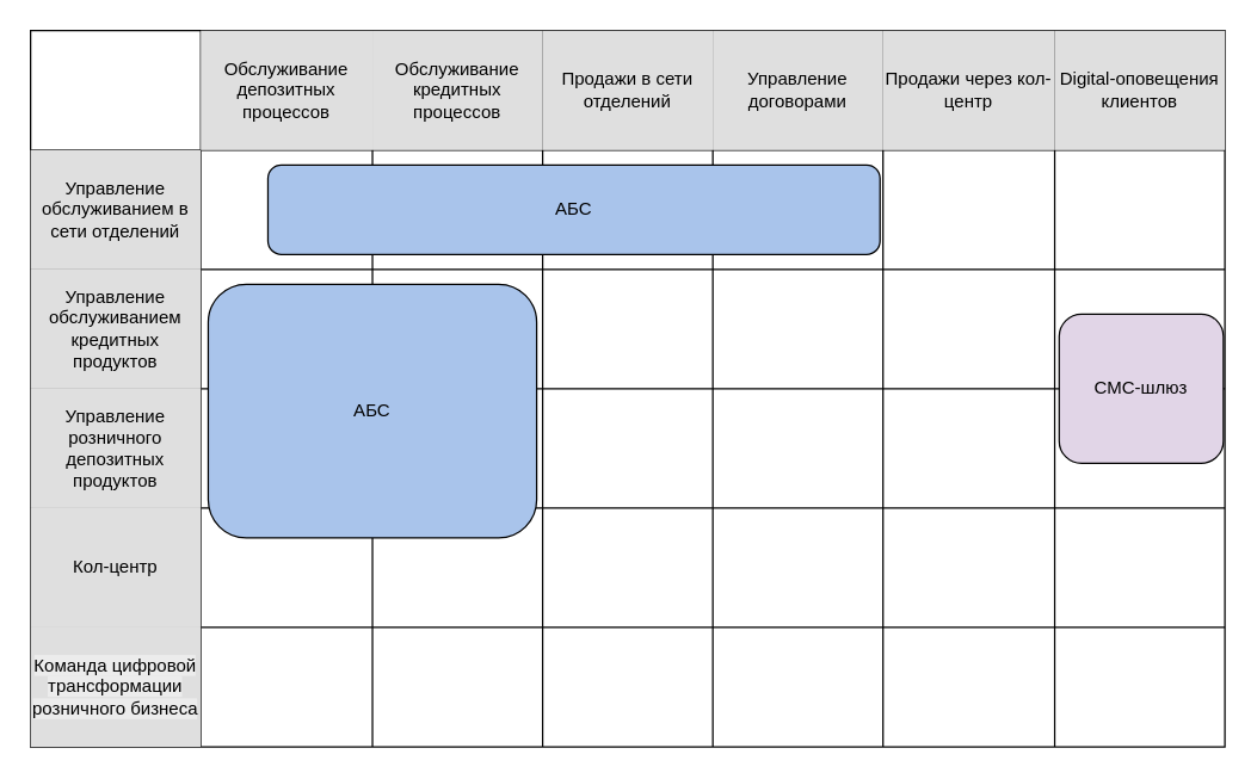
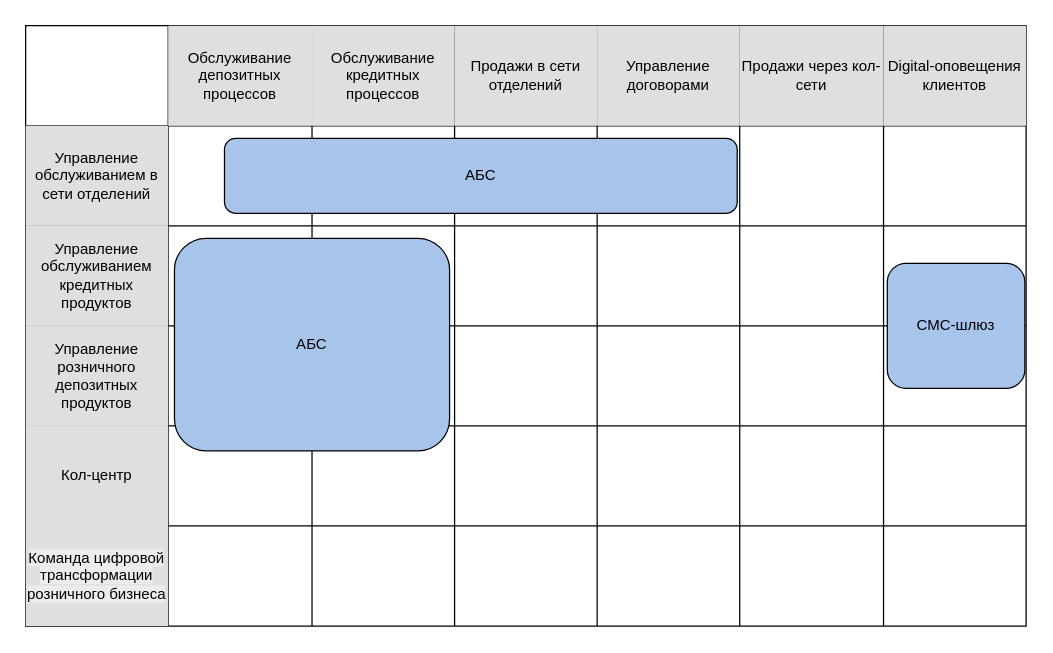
  <mxCell id="0" />
  <mxCell id="1" parent="0" />
  <mxCell id="2" value="" style="shape=table;startSize=0;container=1;collapsible=0;childLayout=tableLayout;" vertex="1" parent="1"><mxGeometry x="20" width="800" height="480" as="geometry" y="20" /></mxCell>
  <mxCell id="3" value="" style="shape=tableRow;horizontal=0;startSize=0;swimlaneHead=0;swimlaneBody=0;strokeColor=inherit;top=0;left=0;bottom=0;right=0;collapsible=0;dropTarget=0;fillColor=none;points=[[0,0.5],[1,0.5]];portConstraint=eastwest;" vertex="1" parent="2"><mxGeometry width="800" height="80" as="geometry" /></mxCell>
  <mxCell id="4" value="" style="shape=partialRectangle;html=1;whiteSpace=wrap;connectable=0;strokeColor=inherit;overflow=hidden;fillColor=none;top=0;left=0;bottom=0;right=0;pointerEvents=1;" vertex="1" parent="3"><mxGeometry width="114" height="80" as="geometry"><mxRectangle width="114" height="80" as="alternateBounds" /></mxGeometry></mxCell>
  <mxCell id="5" value="Обслуживание депозитных процессов" style="shape=partialRectangle;html=1;whiteSpace=wrap;connectable=0;strokeColor=inherit;overflow=hidden;fillColor=#DFDFDF;top=0;left=0;bottom=0;right=0;pointerEvents=1;shadow=0;perimeterSpacing=1;" vertex="1" parent="3"><mxGeometry x="114" width="115" height="80" as="geometry"><mxRectangle width="115" height="80" as="alternateBounds" /></mxGeometry></mxCell>
  <mxCell id="6" value="Обслуживание кредитных процессов" style="shape=partialRectangle;html=1;whiteSpace=wrap;connectable=0;strokeColor=inherit;overflow=hidden;fillColor=#DFDFDF;top=0;left=0;bottom=0;right=0;pointerEvents=1;" vertex="1" parent="3"><mxGeometry x="229" width="114" height="80" as="geometry"><mxRectangle width="114" height="80" as="alternateBounds" /></mxGeometry></mxCell>
  <mxCell id="7" value="Продажи в сети отделений" style="shape=partialRectangle;html=1;whiteSpace=wrap;connectable=0;strokeColor=inherit;overflow=hidden;fillColor=#DFDFDF;top=0;left=0;bottom=0;right=0;pointerEvents=1;" vertex="1" parent="3"><mxGeometry x="343" width="114" height="80" as="geometry"><mxRectangle width="114" height="80" as="alternateBounds" /></mxGeometry></mxCell>
  <mxCell id="8" value="Управление договорами" style="shape=partialRectangle;html=1;whiteSpace=wrap;connectable=0;strokeColor=inherit;overflow=hidden;fillColor=#DFDFDF;top=0;left=0;bottom=0;right=0;pointerEvents=1;" vertex="1" parent="3"><mxGeometry x="457" width="114" height="80" as="geometry"><mxRectangle width="114" height="80" as="alternateBounds" /></mxGeometry></mxCell>
- <mxCell id="9" value="Продажи через кол-центр" style="shape=partialRectangle;html=1;whiteSpace=wrap;connectable=0;strokeColor=inherit;overflow=hidden;fillColor=#DFDFDF;top=0;left=0;bottom=0;right=0;pointerEvents=1;" vertex="1" parent="3"><mxGeometry x="571" width="115" height="80" as="geometry"><mxRectangle width="115" height="80" as="alternateBounds" /></mxGeometry></mxCell>
+ <mxCell id="9" value="Продажи через кол-сети" style="shape=partialRectangle;html=1;whiteSpace=wrap;connectable=0;strokeColor=inherit;overflow=hidden;fillColor=#DFDFDF;top=0;left=0;bottom=0;right=0;pointerEvents=1;" vertex="1" parent="3"><mxGeometry x="571" width="115" height="80" as="geometry"><mxRectangle width="115" height="80" as="alternateBounds" /></mxGeometry></mxCell>
  <mxCell id="10" value="Digital-оповещения клиентов" style="shape=partialRectangle;html=1;whiteSpace=wrap;connectable=0;strokeColor=inherit;overflow=hidden;fillColor=#DFDFDF;top=0;left=0;bottom=0;right=0;pointerEvents=1;" vertex="1" parent="3"><mxGeometry x="686" width="114" height="80" as="geometry"><mxRectangle width="114" height="80" as="alternateBounds" /></mxGeometry></mxCell>
  <mxCell id="11" value="" style="shape=tableRow;horizontal=0;startSize=0;swimlaneHead=0;swimlaneBody=0;strokeColor=inherit;top=0;left=0;bottom=0;right=0;collapsible=0;dropTarget=0;fillColor=none;points=[[0,0.5],[1,0.5]];portConstraint=eastwest;" vertex="1" parent="2"><mxGeometry y="80" width="800" height="80" as="geometry" /></mxCell>
  <mxCell id="12" value="Управление обслуживанием в сети отделений" style="shape=partialRectangle;html=1;whiteSpace=wrap;connectable=0;strokeColor=inherit;overflow=hidden;fillColor=#DFDFDF;top=0;left=0;bottom=0;right=0;pointerEvents=1;" vertex="1" parent="11"><mxGeometry width="114" height="80" as="geometry"><mxRectangle width="114" height="80" as="alternateBounds" /></mxGeometry></mxCell>
  <mxCell id="13" value="" style="shape=partialRectangle;html=1;whiteSpace=wrap;connectable=0;strokeColor=inherit;overflow=hidden;fillColor=none;top=0;left=0;bottom=0;right=0;pointerEvents=1;" vertex="1" parent="11"><mxGeometry x="114" width="115" height="80" as="geometry"><mxRectangle width="115" height="80" as="alternateBounds" /></mxGeometry></mxCell>
  <mxCell id="14" value="" style="shape=partialRectangle;html=1;whiteSpace=wrap;connectable=0;strokeColor=inherit;overflow=hidden;fillColor=none;top=0;left=0;bottom=0;right=0;pointerEvents=1;" vertex="1" parent="11"><mxGeometry x="229" width="114" height="80" as="geometry"><mxRectangle width="114" height="80" as="alternateBounds" /></mxGeometry></mxCell>
  <mxCell id="15" value="" style="shape=partialRectangle;html=1;whiteSpace=wrap;connectable=0;strokeColor=inherit;overflow=hidden;fillColor=none;top=0;left=0;bottom=0;right=0;pointerEvents=1;" vertex="1" parent="11"><mxGeometry x="343" width="114" height="80" as="geometry"><mxRectangle width="114" height="80" as="alternateBounds" /></mxGeometry></mxCell>
  <mxCell id="16" value="" style="shape=partialRectangle;html=1;whiteSpace=wrap;connectable=0;strokeColor=inherit;overflow=hidden;fillColor=none;top=0;left=0;bottom=0;right=0;pointerEvents=1;" vertex="1" parent="11"><mxGeometry x="457" width="114" height="80" as="geometry"><mxRectangle width="114" height="80" as="alternateBounds" /></mxGeometry></mxCell>
  <mxCell id="17" value="" style="shape=partialRectangle;html=1;whiteSpace=wrap;connectable=0;strokeColor=inherit;overflow=hidden;fillColor=none;top=0;left=0;bottom=0;right=0;pointerEvents=1;" vertex="1" parent="11"><mxGeometry x="571" width="115" height="80" as="geometry"><mxRectangle width="115" height="80" as="alternateBounds" /></mxGeometry></mxCell>
  <mxCell id="18" value="" style="shape=partialRectangle;html=1;whiteSpace=wrap;connectable=0;strokeColor=inherit;overflow=hidden;fillColor=none;top=0;left=0;bottom=0;right=0;pointerEvents=1;" vertex="1" parent="11"><mxGeometry x="686" width="114" height="80" as="geometry"><mxRectangle width="114" height="80" as="alternateBounds" /></mxGeometry></mxCell>
  <mxCell id="19" value="" style="shape=tableRow;horizontal=0;startSize=0;swimlaneHead=0;swimlaneBody=0;strokeColor=inherit;top=0;left=0;bottom=0;right=0;collapsible=0;dropTarget=0;fillColor=none;points=[[0,0.5],[1,0.5]];portConstraint=eastwest;" vertex="1" parent="2"><mxGeometry y="160" width="800" height="80" as="geometry" /></mxCell>
  <mxCell id="20" value="Управление обслуживанием кредитных продуктов" style="shape=partialRectangle;html=1;whiteSpace=wrap;connectable=0;strokeColor=inherit;overflow=hidden;fillColor=#DFDFDF;top=0;left=0;bottom=0;right=0;pointerEvents=1;" vertex="1" parent="19"><mxGeometry width="114" height="80" as="geometry"><mxRectangle width="114" height="80" as="alternateBounds" /></mxGeometry></mxCell>
  <mxCell id="21" value="" style="shape=partialRectangle;html=1;whiteSpace=wrap;connectable=0;strokeColor=inherit;overflow=hidden;fillColor=none;top=0;left=0;bottom=0;right=0;pointerEvents=1;" vertex="1" parent="19"><mxGeometry x="114" width="115" height="80" as="geometry"><mxRectangle width="115" height="80" as="alternateBounds" /></mxGeometry></mxCell>
  <mxCell id="22" value="" style="shape=partialRectangle;html=1;whiteSpace=wrap;connectable=0;strokeColor=inherit;overflow=hidden;fillColor=none;top=0;left=0;bottom=0;right=0;pointerEvents=1;" vertex="1" parent="19"><mxGeometry x="229" width="114" height="80" as="geometry"><mxRectangle width="114" height="80" as="alternateBounds" /></mxGeometry></mxCell>
  <mxCell id="23" value="" style="shape=partialRectangle;html=1;whiteSpace=wrap;connectable=0;strokeColor=inherit;overflow=hidden;fillColor=none;top=0;left=0;bottom=0;right=0;pointerEvents=1;" vertex="1" parent="19"><mxGeometry x="343" width="114" height="80" as="geometry"><mxRectangle width="114" height="80" as="alternateBounds" /></mxGeometry></mxCell>
  <mxCell id="24" value="" style="shape=partialRectangle;html=1;whiteSpace=wrap;connectable=0;strokeColor=inherit;overflow=hidden;fillColor=none;top=0;left=0;bottom=0;right=0;pointerEvents=1;" vertex="1" parent="19"><mxGeometry x="457" width="114" height="80" as="geometry"><mxRectangle width="114" height="80" as="alternateBounds" /></mxGeometry></mxCell>
  <mxCell id="25" value="" style="shape=partialRectangle;html=1;whiteSpace=wrap;connectable=0;strokeColor=inherit;overflow=hidden;fillColor=none;top=0;left=0;bottom=0;right=0;pointerEvents=1;" vertex="1" parent="19"><mxGeometry x="571" width="115" height="80" as="geometry"><mxRectangle width="115" height="80" as="alternateBounds" /></mxGeometry></mxCell>
  <mxCell id="26" value="" style="shape=partialRectangle;html=1;whiteSpace=wrap;connectable=0;strokeColor=inherit;overflow=hidden;fillColor=none;top=0;left=0;bottom=0;right=0;pointerEvents=1;" vertex="1" parent="19"><mxGeometry x="686" width="114" height="80" as="geometry"><mxRectangle width="114" height="80" as="alternateBounds" /></mxGeometry></mxCell>
  <mxCell id="27" value="" style="shape=tableRow;horizontal=0;startSize=0;swimlaneHead=0;swimlaneBody=0;strokeColor=inherit;top=0;left=0;bottom=0;right=0;collapsible=0;dropTarget=0;fillColor=none;points=[[0,0.5],[1,0.5]];portConstraint=eastwest;" vertex="1" parent="2"><mxGeometry y="240" width="800" height="80" as="geometry" /></mxCell>
  <mxCell id="28" value="Управление розничного депозитных продуктов" style="shape=partialRectangle;html=1;whiteSpace=wrap;connectable=0;strokeColor=inherit;overflow=hidden;fillColor=#DFDFDF;top=0;left=0;bottom=0;right=0;pointerEvents=1;" vertex="1" parent="27"><mxGeometry width="114" height="80" as="geometry"><mxRectangle width="114" height="80" as="alternateBounds" /></mxGeometry></mxCell>
  <mxCell id="29" value="" style="shape=partialRectangle;html=1;whiteSpace=wrap;connectable=0;strokeColor=inherit;overflow=hidden;fillColor=none;top=0;left=0;bottom=0;right=0;pointerEvents=1;" vertex="1" parent="27"><mxGeometry x="114" width="115" height="80" as="geometry"><mxRectangle width="115" height="80" as="alternateBounds" /></mxGeometry></mxCell>
  <mxCell id="30" value="" style="shape=partialRectangle;html=1;whiteSpace=wrap;connectable=0;strokeColor=inherit;overflow=hidden;fillColor=none;top=0;left=0;bottom=0;right=0;pointerEvents=1;" vertex="1" parent="27"><mxGeometry x="229" width="114" height="80" as="geometry"><mxRectangle width="114" height="80" as="alternateBounds" /></mxGeometry></mxCell>
  <mxCell id="31" value="&lt;div&gt;&lt;br&gt;&lt;/div&gt;" style="shape=partialRectangle;html=1;whiteSpace=wrap;connectable=0;strokeColor=inherit;overflow=hidden;fillColor=none;top=0;left=0;bottom=0;right=0;pointerEvents=1;" vertex="1" parent="27"><mxGeometry x="343" width="114" height="80" as="geometry"><mxRectangle width="114" height="80" as="alternateBounds" /></mxGeometry></mxCell>
  <mxCell id="32" value="" style="shape=partialRectangle;html=1;whiteSpace=wrap;connectable=0;strokeColor=inherit;overflow=hidden;fillColor=none;top=0;left=0;bottom=0;right=0;pointerEvents=1;" vertex="1" parent="27"><mxGeometry x="457" width="114" height="80" as="geometry"><mxRectangle width="114" height="80" as="alternateBounds" /></mxGeometry></mxCell>
  <mxCell id="33" value="" style="shape=partialRectangle;html=1;whiteSpace=wrap;connectable=0;strokeColor=inherit;overflow=hidden;fillColor=none;top=0;left=0;bottom=0;right=0;pointerEvents=1;" vertex="1" parent="27"><mxGeometry x="571" width="115" height="80" as="geometry"><mxRectangle width="115" height="80" as="alternateBounds" /></mxGeometry></mxCell>
  <mxCell id="34" value="" style="shape=partialRectangle;html=1;whiteSpace=wrap;connectable=0;strokeColor=inherit;overflow=hidden;fillColor=none;top=0;left=0;bottom=0;right=0;pointerEvents=1;" vertex="1" parent="27"><mxGeometry x="686" width="114" height="80" as="geometry"><mxRectangle width="114" height="80" as="alternateBounds" /></mxGeometry></mxCell>
  <mxCell id="35" value="" style="shape=tableRow;horizontal=0;startSize=0;swimlaneHead=0;swimlaneBody=0;strokeColor=inherit;top=0;left=0;bottom=0;right=0;collapsible=0;dropTarget=0;fillColor=none;points=[[0,0.5],[1,0.5]];portConstraint=eastwest;" vertex="1" parent="2"><mxGeometry y="320" width="800" height="80" as="geometry" /></mxCell>
  <mxCell id="36" value="Кол-центр" style="shape=partialRectangle;html=1;whiteSpace=wrap;connectable=0;strokeColor=inherit;overflow=hidden;fillColor=#DFDFDF;top=0;left=0;bottom=0;right=0;pointerEvents=1;" vertex="1" parent="35"><mxGeometry width="114" height="80" as="geometry"><mxRectangle width="114" height="80" as="alternateBounds" /></mxGeometry></mxCell>
  <mxCell id="37" value="" style="shape=partialRectangle;html=1;whiteSpace=wrap;connectable=0;strokeColor=inherit;overflow=hidden;fillColor=none;top=0;left=0;bottom=0;right=0;pointerEvents=1;" vertex="1" parent="35"><mxGeometry x="114" width="115" height="80" as="geometry"><mxRectangle width="115" height="80" as="alternateBounds" /></mxGeometry></mxCell>
  <mxCell id="38" value="" style="shape=partialRectangle;html=1;whiteSpace=wrap;connectable=0;strokeColor=inherit;overflow=hidden;fillColor=none;top=0;left=0;bottom=0;right=0;pointerEvents=1;" vertex="1" parent="35"><mxGeometry x="229" width="114" height="80" as="geometry"><mxRectangle width="114" height="80" as="alternateBounds" /></mxGeometry></mxCell>
  <mxCell id="39" value="" style="shape=partialRectangle;html=1;whiteSpace=wrap;connectable=0;strokeColor=inherit;overflow=hidden;fillColor=none;top=0;left=0;bottom=0;right=0;pointerEvents=1;" vertex="1" parent="35"><mxGeometry x="343" width="114" height="80" as="geometry"><mxRectangle width="114" height="80" as="alternateBounds" /></mxGeometry></mxCell>
  <mxCell id="40" value="" style="shape=partialRectangle;html=1;whiteSpace=wrap;connectable=0;strokeColor=inherit;overflow=hidden;fillColor=none;top=0;left=0;bottom=0;right=0;pointerEvents=1;" vertex="1" parent="35"><mxGeometry x="457" width="114" height="80" as="geometry"><mxRectangle width="114" height="80" as="alternateBounds" /></mxGeometry></mxCell>
  <mxCell id="41" value="" style="shape=partialRectangle;html=1;whiteSpace=wrap;connectable=0;strokeColor=inherit;overflow=hidden;fillColor=none;top=0;left=0;bottom=0;right=0;pointerEvents=1;" vertex="1" parent="35"><mxGeometry x="571" width="115" height="80" as="geometry"><mxRectangle width="115" height="80" as="alternateBounds" /></mxGeometry></mxCell>
  <mxCell id="42" value="" style="shape=partialRectangle;html=1;whiteSpace=wrap;connectable=0;strokeColor=inherit;overflow=hidden;fillColor=none;top=0;left=0;bottom=0;right=0;pointerEvents=1;" vertex="1" parent="35"><mxGeometry x="686" width="114" height="80" as="geometry"><mxRectangle width="114" height="80" as="alternateBounds" /></mxGeometry></mxCell>
  <mxCell id="43" value="" style="shape=tableRow;horizontal=0;startSize=0;swimlaneHead=0;swimlaneBody=0;strokeColor=inherit;top=0;left=0;bottom=0;right=0;collapsible=0;dropTarget=0;fillColor=none;points=[[0,0.5],[1,0.5]];portConstraint=eastwest;" vertex="1" parent="2"><mxGeometry y="400" width="800" height="80" as="geometry" /></mxCell>
  <mxCell id="44" value="&lt;meta charset=&quot;utf-8&quot;&gt;&lt;span style=&quot;color: rgb(0, 0, 0); font-family: Helvetica; font-size: 12px; font-style: normal; font-variant-ligatures: normal; font-variant-caps: normal; font-weight: 400; letter-spacing: normal; orphans: 2; text-align: center; text-indent: 0px; text-transform: none; widows: 2; word-spacing: 0px; -webkit-text-stroke-width: 0px; white-space: normal; background-color: rgb(236, 236, 236); text-decoration-thickness: initial; text-decoration-style: initial; text-decoration-color: initial; display: inline !important; float: none;&quot;&gt;Команда цифровой трансформации розничного бизнеса&lt;/span&gt;" style="shape=partialRectangle;html=1;whiteSpace=wrap;connectable=0;strokeColor=inherit;overflow=hidden;fillColor=#DFDFDF;top=0;left=0;bottom=0;right=0;pointerEvents=1;" vertex="1" parent="43"><mxGeometry width="114" height="80" as="geometry"><mxRectangle width="114" height="80" as="alternateBounds" /></mxGeometry></mxCell>
  <mxCell id="45" value="" style="shape=partialRectangle;html=1;whiteSpace=wrap;connectable=0;strokeColor=inherit;overflow=hidden;fillColor=none;top=0;left=0;bottom=0;right=0;pointerEvents=1;" vertex="1" parent="43"><mxGeometry x="114" width="115" height="80" as="geometry"><mxRectangle width="115" height="80" as="alternateBounds" /></mxGeometry></mxCell>
  <mxCell id="46" value="" style="shape=partialRectangle;html=1;whiteSpace=wrap;connectable=0;strokeColor=inherit;overflow=hidden;fillColor=none;top=0;left=0;bottom=0;right=0;pointerEvents=1;" vertex="1" parent="43"><mxGeometry x="229" width="114" height="80" as="geometry"><mxRectangle width="114" height="80" as="alternateBounds" /></mxGeometry></mxCell>
  <mxCell id="47" value="" style="shape=partialRectangle;html=1;whiteSpace=wrap;connectable=0;strokeColor=inherit;overflow=hidden;fillColor=none;top=0;left=0;bottom=0;right=0;pointerEvents=1;" vertex="1" parent="43"><mxGeometry x="343" width="114" height="80" as="geometry"><mxRectangle width="114" height="80" as="alternateBounds" /></mxGeometry></mxCell>
  <mxCell id="48" value="" style="shape=partialRectangle;html=1;whiteSpace=wrap;connectable=0;strokeColor=inherit;overflow=hidden;fillColor=none;top=0;left=0;bottom=0;right=0;pointerEvents=1;" vertex="1" parent="43"><mxGeometry x="457" width="114" height="80" as="geometry"><mxRectangle width="114" height="80" as="alternateBounds" /></mxGeometry></mxCell>
  <mxCell id="49" value="" style="shape=partialRectangle;html=1;whiteSpace=wrap;connectable=0;strokeColor=inherit;overflow=hidden;fillColor=none;top=0;left=0;bottom=0;right=0;pointerEvents=1;" vertex="1" parent="43"><mxGeometry x="571" width="115" height="80" as="geometry"><mxRectangle width="115" height="80" as="alternateBounds" /></mxGeometry></mxCell>
  <mxCell id="50" value="" style="shape=partialRectangle;html=1;whiteSpace=wrap;connectable=0;strokeColor=inherit;overflow=hidden;fillColor=none;top=0;left=0;bottom=0;right=0;pointerEvents=1;" vertex="1" parent="43"><mxGeometry x="686" width="114" height="80" as="geometry"><mxRectangle width="114" height="80" as="alternateBounds" /></mxGeometry></mxCell>
  <mxCell id="51" value="АБС" style="rounded=1;whiteSpace=wrap;html=1;fillColor=#A9C4EB;" vertex="1" parent="1"><mxGeometry x="139" y="190" width="220" height="170" as="geometry" /></mxCell>
  <mxCell id="52" value="АБС" style="rounded=1;whiteSpace=wrap;html=1;fillColor=#A9C4EB;" vertex="1" parent="1"><mxGeometry x="179" y="110" width="410" height="60" as="geometry" /></mxCell>
- <mxCell id="53" value="СМС-шлюз" style="rounded=1;whiteSpace=wrap;html=1;fillColor=#e1d5e7;" vertex="1" parent="1"><mxGeometry x="709" y="210" width="110" height="100" as="geometry" /></mxCell>
+ <mxCell id="53" value="СМС-шлюз" style="rounded=1;whiteSpace=wrap;html=1;fillColor=#A9C4EB;" vertex="1" parent="1"><mxGeometry x="709" y="210" width="110" height="100" as="geometry" /></mxCell>
